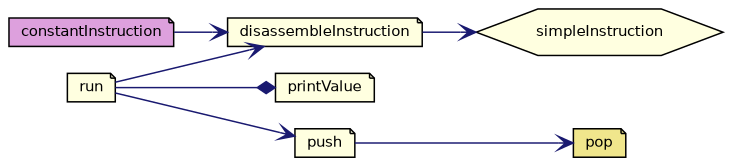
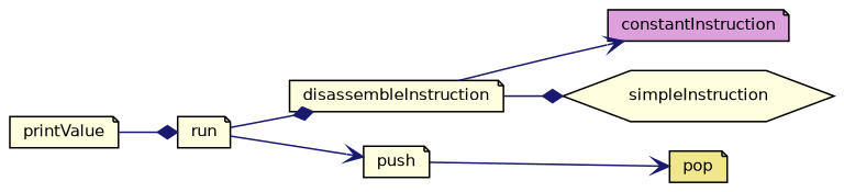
  digraph {
    fontname="DejaVu Sans"
    rankdir=LR
    node [color=black fillcolor=lightyellow fontname="DejaVu Sans" fontsize=10 shape=note style=filled]
    edge [arrowhead=vee color=midnightblue fontname="DejaVu Sans" fontsize=10 labelfontname=Helvetica labelfontsize=10 style=solid]
    n1 [fontcolor=black height=0.2 label=run width=0.4]
    n2 [height=0.2 label=disassembleInstruction width=0.4]
    n3 [height=0.2 label=printValue width=0.4]
    n4 [height=0.2 label=push width=0.4]
    n5 [fillcolor=plum height=0.2 label=constantInstruction width=0.4]
    n6 [height=0.2 label=simpleInstruction shape=hexagon width=0.4]
    n7 [fillcolor=khaki height=0.2 label=pop width=0.4]
-   n1 -> n2
-   n1 -> n3 [arrowhead=diamond]
+   n1 -> n2 [arrowhead=diamond]
+   n3 -> n1 [arrowhead=diamond]
    n1 -> n4
-   n5 -> n2
-   n2 -> n6
+   n2 -> n5
+   n2 -> n6 [arrowhead=diamond]
    n4 -> n7
  }
